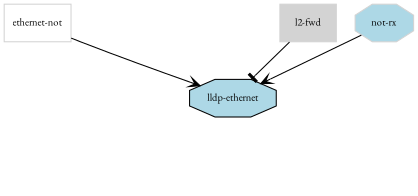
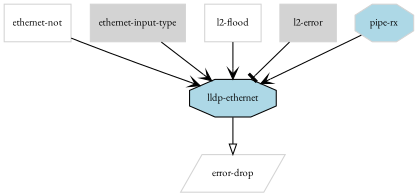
  digraph {
    fontname="EB Garamond"
    rankdir=TB
    node [color=lightgray fillcolor=white fontcolor=black fontname="EB Garamond" fontsize=10 shape=box style=filled]
    edge [arrowhead=vee fontname="EB Garamond" fontsize=8 style=solid]
    n1 [color=black fillcolor=lightblue label="lldp-ethernet" shape=octagon]
+   "error-drop" [shape=parallelogram]
    n3 [label="ethernet-not"]
-   "l2-fwd" [fillcolor=lightgrey]
-   "pipe-rx" [fillcolor=lightblue shape=octagon label="not-rx"]
+   "ethernet-input-type" [fillcolor=lightgrey]
+   "l2-flood"
+   "l2-fwd" [fillcolor=lightgrey label="l2-error"]
+   "pipe-rx" [fillcolor=lightblue shape=octagon]
+   n1 -> "error-drop" [arrowhead=onormal]
    n3 -> n1
+   "ethernet-input-type" -> n1
+   "l2-flood" -> n1
    "l2-fwd" -> n1 [arrowhead=tee]
    "pipe-rx" -> n1
  }
